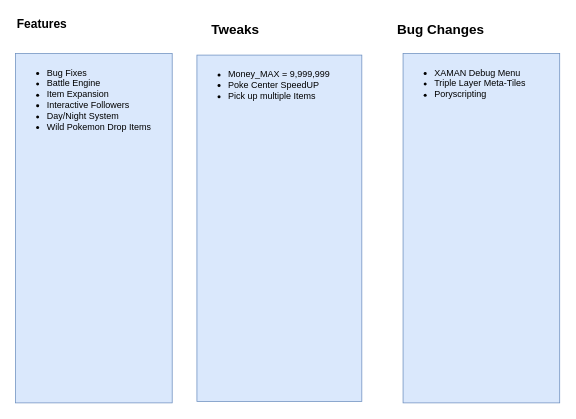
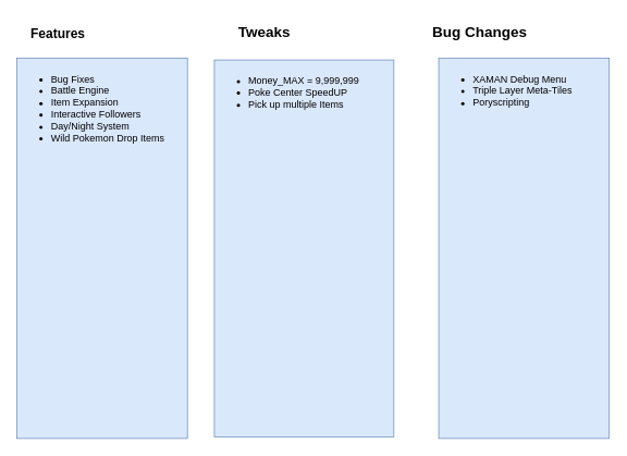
  <mxCell id="0" />
  <mxCell id="1" parent="0" />
  <mxCell id="2" value="&lt;ul&gt;&lt;li&gt;Bug Fixes&lt;br&gt;&lt;/li&gt;&lt;li&gt;Battle Engine&lt;/li&gt;&lt;li&gt;Item Expansion&lt;/li&gt;&lt;li&gt;Interactive Followers&lt;/li&gt;&lt;li&gt;Day/Night System&lt;/li&gt;&lt;li&gt;Wild Pokemon Drop Items&lt;br&gt;&lt;/li&gt;&lt;/ul&gt;" style="text;strokeColor=#6c8ebf;fillColor=#dae8fc;html=1;whiteSpace=wrap;verticalAlign=top;overflow=hidden;" parent="1" vertex="1"><mxGeometry x="20" y="71" width="209" height="466" as="geometry" /></mxCell>
- <mxCell id="3" value="&lt;div style=&quot;font-size: 16px;&quot;&gt;Features&lt;/div&gt;&lt;div style=&quot;font-size: 16px;&quot;&gt;&lt;br style=&quot;font-size: 16px;&quot;&gt;&lt;/div&gt;" style="text;strokeColor=none;fillColor=none;html=1;fontSize=16;fontStyle=1;verticalAlign=middle;align=center;" parent="1" vertex="1"><mxGeometry x="5" y="21" width="100" height="40" as="geometry" /></mxCell>
- <mxCell id="4" value="&lt;div style=&quot;font-size: 18px;&quot;&gt;Tweaks&lt;/div&gt;" style="text;strokeColor=none;fillColor=none;html=1;fontSize=24;fontStyle=1;verticalAlign=middle;align=center;" parent="1" vertex="1"><mxGeometry x="263" y="20" width="100" height="40" as="geometry" /></mxCell>
+ <mxCell id="3" value="&lt;div style=&quot;font-size: 16px;&quot;&gt;Features&lt;/div&gt;&lt;div style=&quot;font-size: 16px;&quot;&gt;&lt;br style=&quot;font-size: 16px;&quot;&gt;&lt;/div&gt;" style="text;strokeColor=none;fillColor=none;html=1;fontSize=16;fontStyle=1;verticalAlign=middle;align=center;" parent="1" vertex="1"><mxGeometry x="20" y="31" width="100" height="40" as="geometry" /></mxCell>
+ <mxCell id="4" value="&lt;div style=&quot;font-size: 18px;&quot;&gt;Tweaks&lt;/div&gt;" style="text;strokeColor=none;fillColor=none;html=1;fontSize=24;fontStyle=1;verticalAlign=middle;align=center;" parent="1" vertex="1"><mxGeometry x="273" y="20" width="100" height="40" as="geometry" /></mxCell>
  <mxCell id="5" value="&lt;ul style=&quot;font-size: 12px;&quot;&gt;&lt;li style=&quot;font-size: 12px;&quot;&gt;Money_MAX = 9,999,999&lt;br&gt;&lt;/li&gt;&lt;li style=&quot;font-size: 12px;&quot;&gt;Poke Center SpeedUP&lt;br&gt;&lt;/li&gt;&lt;li style=&quot;font-size: 12px;&quot;&gt;Pick up multiple Items&lt;br&gt;&lt;/li&gt;&lt;/ul&gt;" style="text;strokeColor=#6c8ebf;fillColor=#dae8fc;html=1;whiteSpace=wrap;verticalAlign=top;overflow=hidden;fontSize=12;labelPosition=center;verticalLabelPosition=middle;align=left;" parent="1" vertex="1"><mxGeometry x="262" y="73" width="220" height="462" as="geometry" /></mxCell>
  <mxCell id="6" value="&lt;ul&gt;&lt;li&gt;XAMAN Debug Menu&lt;/li&gt;&lt;li&gt;Triple Layer Meta-Tiles&lt;/li&gt;&lt;li&gt;Poryscripting&lt;/li&gt;&lt;/ul&gt;" style="text;strokeColor=#6c8ebf;fillColor=#dae8fc;html=1;whiteSpace=wrap;verticalAlign=top;overflow=hidden;" vertex="1" parent="1"><mxGeometry x="537" y="71" width="209" height="466" as="geometry" /></mxCell>
  <mxCell id="7" value="Bug Changes" style="text;strokeColor=none;fillColor=none;html=1;fontSize=18;fontStyle=1;verticalAlign=middle;align=center;" vertex="1" parent="1"><mxGeometry x="537" y="20" width="100" height="40" as="geometry" /></mxCell>
